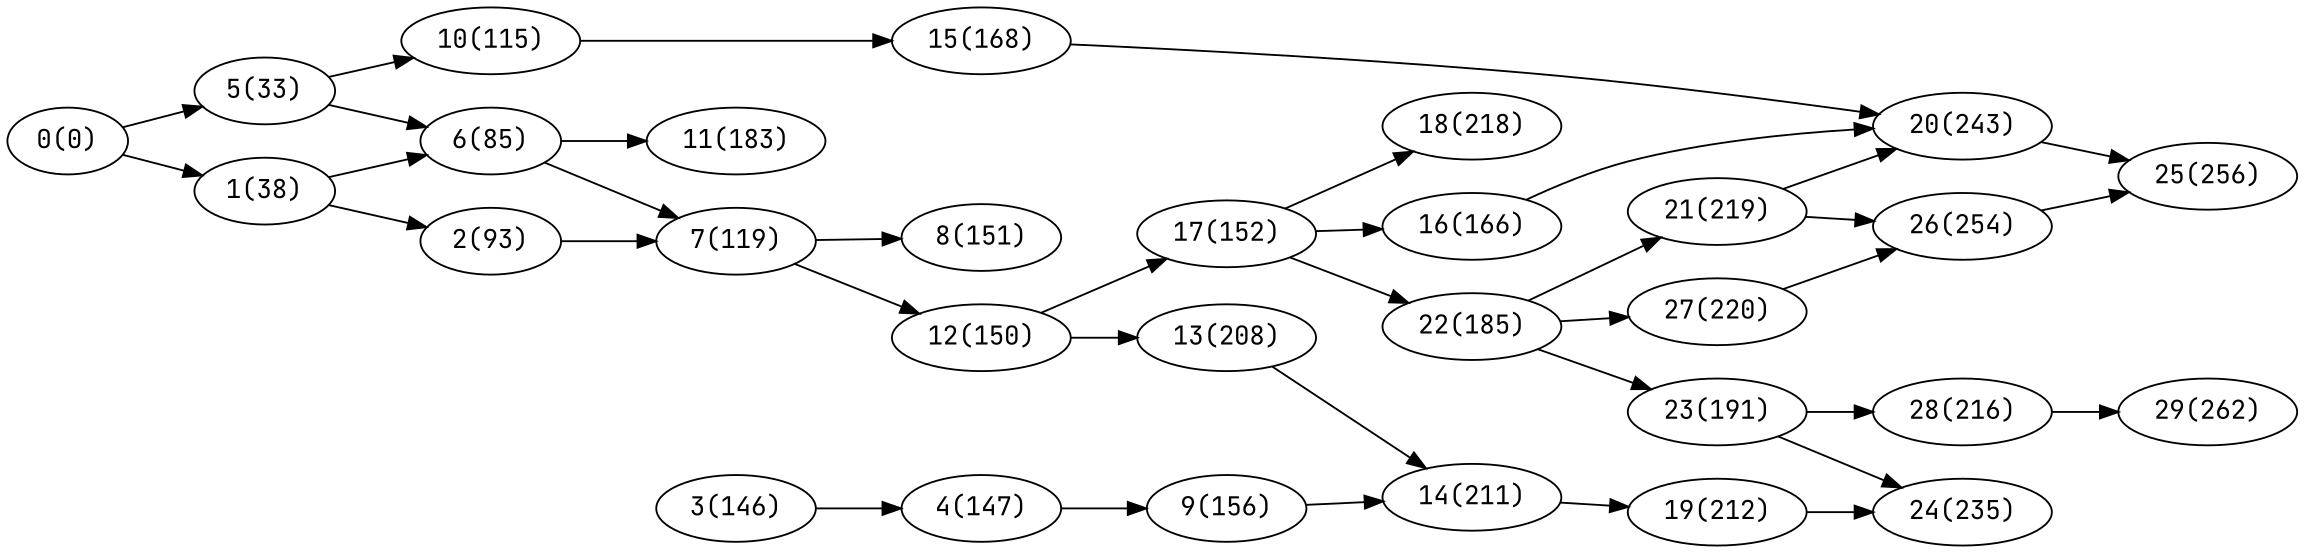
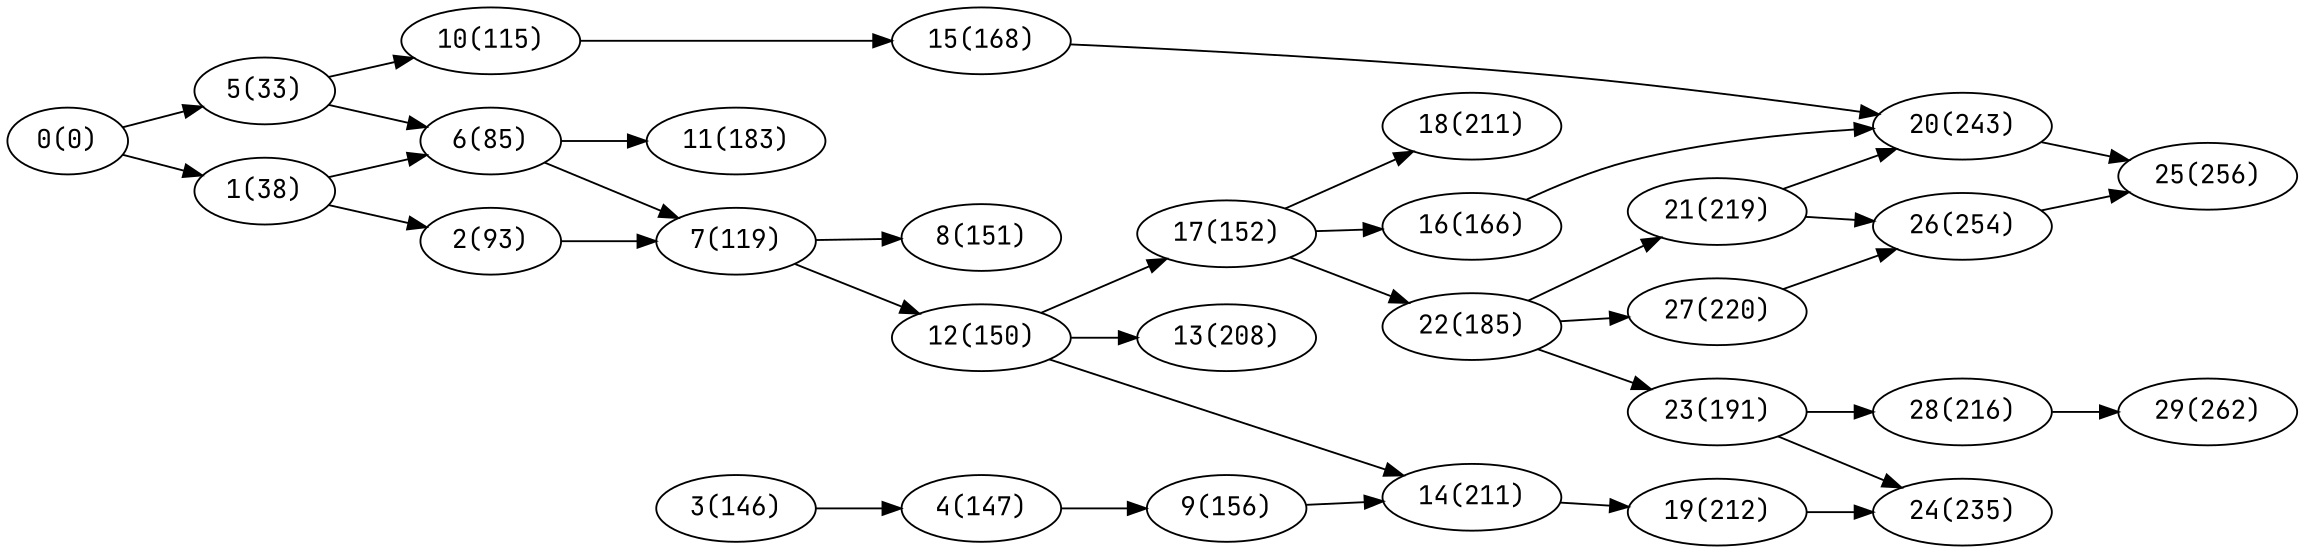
  digraph {
    fontname="JetBrains Mono"
    rankdir=LR
    node [fontname="JetBrains Mono"]
    edge [fontname="JetBrains Mono"]
    n1 [label="0(0)"]
    n2 [label="1(38)"]
    n3 [label="5(33)"]
    n4 [label="2(93)"]
    n5 [label="6(85)"]
    n6 [label="10(115)"]
    n7 [label="7(119)"]
    n8 [label="11(183)"]
    n9 [label="3(146)"]
    n10 [label="4(147)"]
    n11 [label="9(156)"]
    n12 [label="14(211)"]
    n13 [label="15(168)"]
    n14 [label="8(151)"]
    n15 [label="12(150)"]
    n16 [label="13(208)"]
    n17 [label="17(152)"]
    n18 [label="19(212)"]
    n19 [label="20(243)"]
    n20 [label="16(166)"]
-   n21 [label="18(218)"]
+   n21 [label="18(211)"]
    n22 [label="22(185)"]
    n23 [label="24(235)"]
    n24 [label="25(256)"]
    n25 [label="21(219)"]
    n26 [label="26(254)"]
    n27 [label="23(191)"]
    n28 [label="27(220)"]
    n29 [label="28(216)"]
    n30 [label="29(262)"]
    n1 -> n2
    n1 -> n3
    n2 -> n4
    n2 -> n5
    n3 -> n5
    n3 -> n6
    n4 -> n7
    n5 -> n7
    n5 -> n8
    n6 -> n13
    n7 -> n14
    n7 -> n15
    n9 -> n10
    n10 -> n11
    n11 -> n12
    n12 -> n18
    n13 -> n19
    n15 -> n16
    n15 -> n17
-   n16 -> n12
+   n15 -> n12
    n17 -> n20
    n17 -> n21
    n17 -> n22
    n18 -> n23
    n19 -> n24
    n20 -> n19
    n22 -> n25
    n22 -> n27
    n22 -> n28
    n25 -> n19
    n25 -> n26
    n26 -> n24
    n27 -> n23
    n27 -> n29
    n28 -> n26
    n29 -> n30
  }
